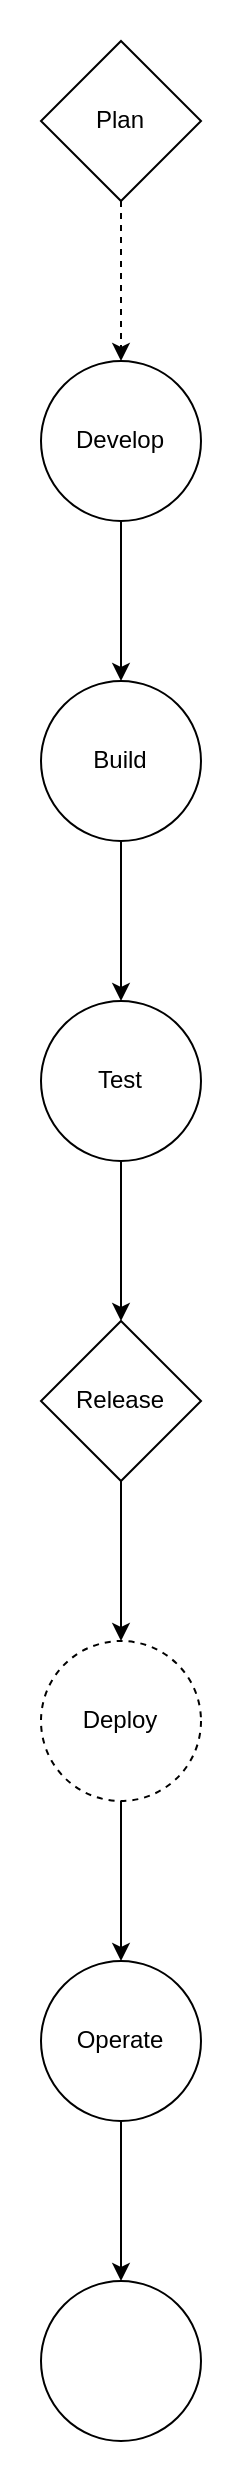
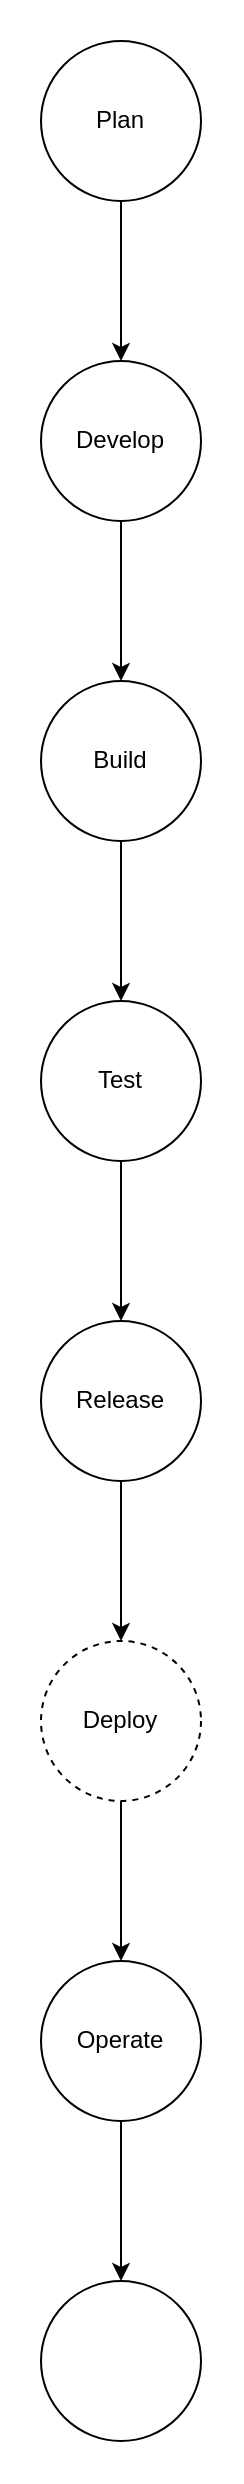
  <mxCell id="0" />
  <mxCell id="1" parent="0" />
  <mxCell id="2" value="" style="edgeStyle=orthogonalEdgeStyle;rounded=0;orthogonalLoop=1;jettySize=auto;html=1;" edge="1" parent="1"><mxGeometry relative="1" as="geometry"><mxPoint x="80" y="190" as="sourcePoint" /><mxPoint x="80" y="230" as="targetPoint" /></mxGeometry></mxCell>
- <mxCell id="3" value="" style="edgeStyle=orthogonalEdgeStyle;rounded=0;orthogonalLoop=1;jettySize=auto;html=1;dashed=1;" edge="1" parent="1" source="4" target="6"><mxGeometry relative="1" as="geometry" /></mxCell>
- <mxCell id="4" value="Plan" style="rhombus;whiteSpace=wrap;html=1;aspect=fixed;" vertex="1" parent="1"><mxGeometry x="20" y="20" width="80" height="80" as="geometry" /></mxCell>
+ <mxCell id="3" value="" style="edgeStyle=orthogonalEdgeStyle;rounded=0;orthogonalLoop=1;jettySize=auto;html=1;" edge="1" parent="1" source="4" target="6"><mxGeometry relative="1" as="geometry" /></mxCell>
+ <mxCell id="4" value="Plan" style="ellipse;whiteSpace=wrap;html=1;aspect=fixed;" vertex="1" parent="1"><mxGeometry x="20" y="20" width="80" height="80" as="geometry" /></mxCell>
  <mxCell id="5" value="" style="edgeStyle=orthogonalEdgeStyle;rounded=0;orthogonalLoop=1;jettySize=auto;html=1;" edge="1" parent="1" source="6" target="8"><mxGeometry relative="1" as="geometry" /></mxCell>
  <mxCell id="6" value="Develop" style="ellipse;whiteSpace=wrap;html=1;aspect=fixed;" vertex="1" parent="1"><mxGeometry x="20" y="180" width="80" height="80" as="geometry" /></mxCell>
  <mxCell id="7" value="" style="edgeStyle=orthogonalEdgeStyle;rounded=0;orthogonalLoop=1;jettySize=auto;html=1;" edge="1" parent="1" source="8" target="10"><mxGeometry relative="1" as="geometry" /></mxCell>
  <mxCell id="8" value="Build" style="ellipse;whiteSpace=wrap;html=1;aspect=fixed;" vertex="1" parent="1"><mxGeometry x="20" y="340" width="80" height="80" as="geometry" /></mxCell>
  <mxCell id="9" value="" style="edgeStyle=orthogonalEdgeStyle;rounded=0;orthogonalLoop=1;jettySize=auto;html=1;" edge="1" parent="1" source="10" target="12"><mxGeometry relative="1" as="geometry" /></mxCell>
  <mxCell id="10" value="Test" style="ellipse;whiteSpace=wrap;html=1;aspect=fixed;" vertex="1" parent="1"><mxGeometry x="20" y="500" width="80" height="80" as="geometry" /></mxCell>
  <mxCell id="11" value="" style="edgeStyle=orthogonalEdgeStyle;rounded=0;orthogonalLoop=1;jettySize=auto;html=1;" edge="1" parent="1" source="12" target="14"><mxGeometry relative="1" as="geometry" /></mxCell>
- <mxCell id="12" value="Release" style="rhombus;whiteSpace=wrap;html=1;aspect=fixed;" vertex="1" parent="1"><mxGeometry x="20" y="660" width="80" height="80" as="geometry" /></mxCell>
+ <mxCell id="12" value="Release" style="ellipse;whiteSpace=wrap;html=1;aspect=fixed;" vertex="1" parent="1"><mxGeometry x="20" y="660" width="80" height="80" as="geometry" /></mxCell>
  <mxCell id="13" value="" style="edgeStyle=orthogonalEdgeStyle;rounded=0;orthogonalLoop=1;jettySize=auto;html=1;" edge="1" parent="1" source="14" target="16"><mxGeometry relative="1" as="geometry" /></mxCell>
  <mxCell id="14" value="Deploy" style="ellipse;whiteSpace=wrap;html=1;aspect=fixed;dashed=1;" vertex="1" parent="1"><mxGeometry x="20" y="820" width="80" height="80" as="geometry" /></mxCell>
  <mxCell id="15" value="" style="edgeStyle=orthogonalEdgeStyle;rounded=0;orthogonalLoop=1;jettySize=auto;html=1;" edge="1" parent="1" source="16" target="17"><mxGeometry relative="1" as="geometry" /></mxCell>
  <mxCell id="16" value="Operate" style="ellipse;whiteSpace=wrap;html=1;aspect=fixed;" vertex="1" parent="1"><mxGeometry x="20" y="980" width="80" height="80" as="geometry" /></mxCell>
  <mxCell id="17" value="" style="ellipse;whiteSpace=wrap;html=1;aspect=fixed;" vertex="1" parent="1"><mxGeometry x="20" y="1140" width="80" height="80" as="geometry" /></mxCell>
